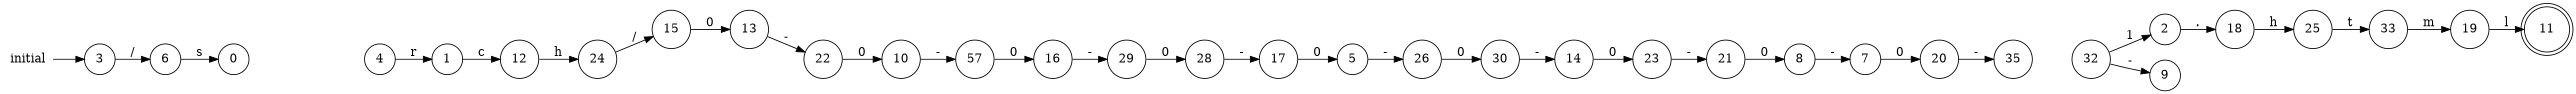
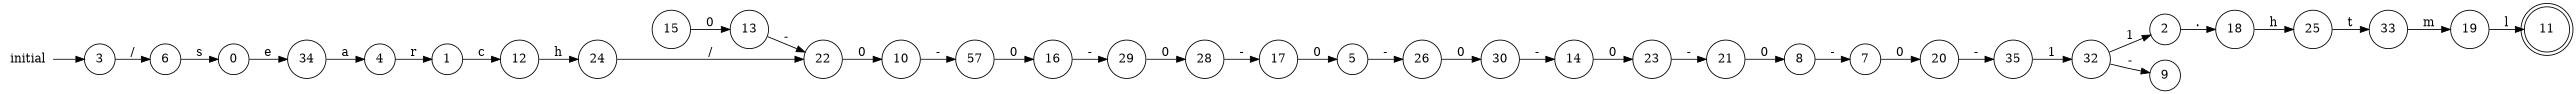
  digraph {
    rankdir=LR
    node [shape=circle]
    0
+   34
    4
    1
    12
    24
    15
    2
    18
    25
    33
    3
    6
    initial [shape=plaintext]
    5
    26
    30
    14
    7
    20
    n21 [label=35]
    32
    8
    n24 [label=57]
    10
    16
    29
    11 [shape=doublecircle]
    13
    22
    23
    21
    28
    17
    19
    9
+   0 -> 34 [label=e]
+   34 -> 4 [label=a]
    4 -> 1 [label=r]
    1 -> 12 [label=c]
    12 -> 24 [label=h]
-   24 -> 15 [label="/"]
+   24 -> 22 [label="/"]
    15 -> 13 [label=0]
    2 -> 18 [label="."]
    18 -> 25 [label=h]
    25 -> 33 [label=t]
    33 -> 19 [label=m]
    3 -> 6 [label="/"]
    6 -> 0 [label=s]
    initial -> 3
    5 -> 26 [label="-"]
    26 -> 30 [label=0]
    30 -> 14 [label="-"]
    14 -> 23 [label=0]
    7 -> 20 [label=0]
    20 -> n21 [label="-"]
+   n21 -> 32 [label=1]
    32 -> 2 [label=1]
    32 -> 9 [label="-"]
    8 -> 7 [label="-"]
    n24 -> 16 [label=0]
    10 -> n24 [label="-"]
    16 -> 29 [label="-"]
    29 -> 28 [label=0]
    13 -> 22 [label="-"]
    22 -> 10 [label=0]
    23 -> 21 [label="-"]
    21 -> 8 [label=0]
    28 -> 17 [label="-"]
    17 -> 5 [label=0]
    19 -> 11 [label=l]
  }
